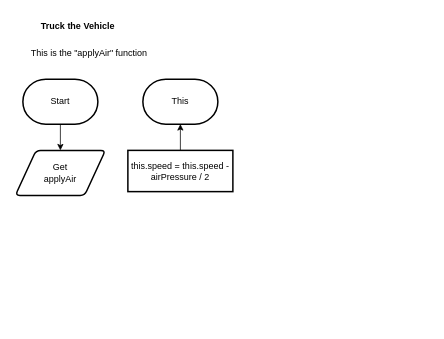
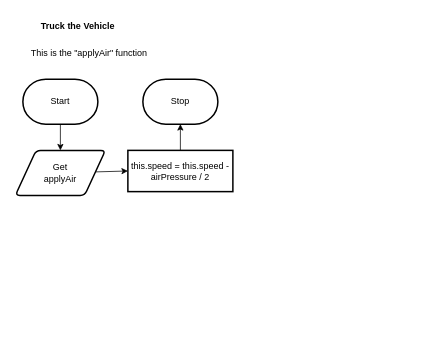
  <mxCell id="0" />
  <mxCell id="1" parent="0" />
  <mxCell id="2" style="edgeStyle=none;html=1;entryX=0.5;entryY=0;entryDx=0;entryDy=0;fontSize=12;" parent="1" edge="1"><mxGeometry relative="1" as="geometry"><mxPoint x="380" y="360" as="sourcePoint" /></mxGeometry></mxCell>
  <mxCell id="3" style="edgeStyle=none;html=1;fontSize=12;" parent="1" edge="1"><mxGeometry relative="1" as="geometry"><mxPoint x="418.5" y="430" as="sourcePoint" /></mxGeometry></mxCell>
  <mxCell id="4" style="edgeStyle=none;html=1;entryX=0;entryY=0.5;entryDx=0;entryDy=0;fontSize=9;" parent="1" edge="1"><mxGeometry relative="1" as="geometry"><mxPoint x="569.5" y="230" as="sourcePoint" /></mxGeometry></mxCell>
  <mxCell id="5" value="&lt;b&gt;Truck the Vehicle&lt;br&gt;&lt;/b&gt;" style="text;html=1;align=center;verticalAlign=middle;resizable=0;points=[];autosize=1;strokeColor=none;fillColor=none;" parent="1" vertex="1"><mxGeometry x="30" width="145" height="30" as="geometry" y="20" /></mxCell>
  <mxCell id="6" style="edgeStyle=none;html=1;fontSize=12;" parent="1" target="9" edge="1"><mxGeometry relative="1" as="geometry"><mxPoint x="80" y="165" as="sourcePoint" /></mxGeometry></mxCell>
  <mxCell id="7" value="This is the &quot;applyAir&quot; function" style="text;html=1;align=center;verticalAlign=middle;resizable=0;points=[];autosize=1;strokeColor=none;fillColor=none;" parent="1" vertex="1"><mxGeometry x="30" y="55" width="175" height="30" as="geometry" /></mxCell>
+ <mxCell id="8" style="edgeStyle=none;html=1;entryX=0;entryY=0.5;entryDx=0;entryDy=0;fontSize=12;" parent="1" source="9" target="11" edge="1"><mxGeometry relative="1" as="geometry" /></mxCell>
  <mxCell id="9" value="&lt;font style=&quot;font-size: 12px;&quot;&gt;Get&lt;br&gt;applyAir&lt;/font&gt;" style="shape=parallelogram;html=1;strokeWidth=2;perimeter=parallelogramPerimeter;whiteSpace=wrap;rounded=1;arcSize=12;size=0.23;fontSize=11;" parent="1" vertex="1"><mxGeometry x="20" y="200" width="120" height="60" as="geometry" /></mxCell>
  <mxCell id="10" style="edgeStyle=none;html=1;entryX=0.5;entryY=1;entryDx=0;entryDy=0;entryPerimeter=0;fontSize=12;" parent="1" source="11" edge="1"><mxGeometry relative="1" as="geometry"><mxPoint x="240" y="165" as="targetPoint" /></mxGeometry></mxCell>
  <mxCell id="11" value="this.speed = this.speed - airPressure / 2" style="whiteSpace=wrap;html=1;absoluteArcSize=1;arcSize=14;strokeWidth=2;fontSize=12;rounded=0;" parent="1" vertex="1"><mxGeometry x="170" y="200" width="140" height="55" as="geometry" /></mxCell>
  <mxCell id="12" value="Start" style="strokeWidth=2;html=1;shape=mxgraph.flowchart.terminator;whiteSpace=wrap;" vertex="1" parent="1"><mxGeometry x="30" y="105" width="100" height="60" as="geometry" /></mxCell>
- <mxCell id="13" value="This" style="strokeWidth=2;html=1;shape=mxgraph.flowchart.terminator;whiteSpace=wrap;" vertex="1" parent="1"><mxGeometry x="190" y="105" width="100" height="60" as="geometry" /></mxCell>
+ <mxCell id="13" value="Stop" style="strokeWidth=2;html=1;shape=mxgraph.flowchart.terminator;whiteSpace=wrap;" vertex="1" parent="1"><mxGeometry x="190" y="105" width="100" height="60" as="geometry" /></mxCell>
